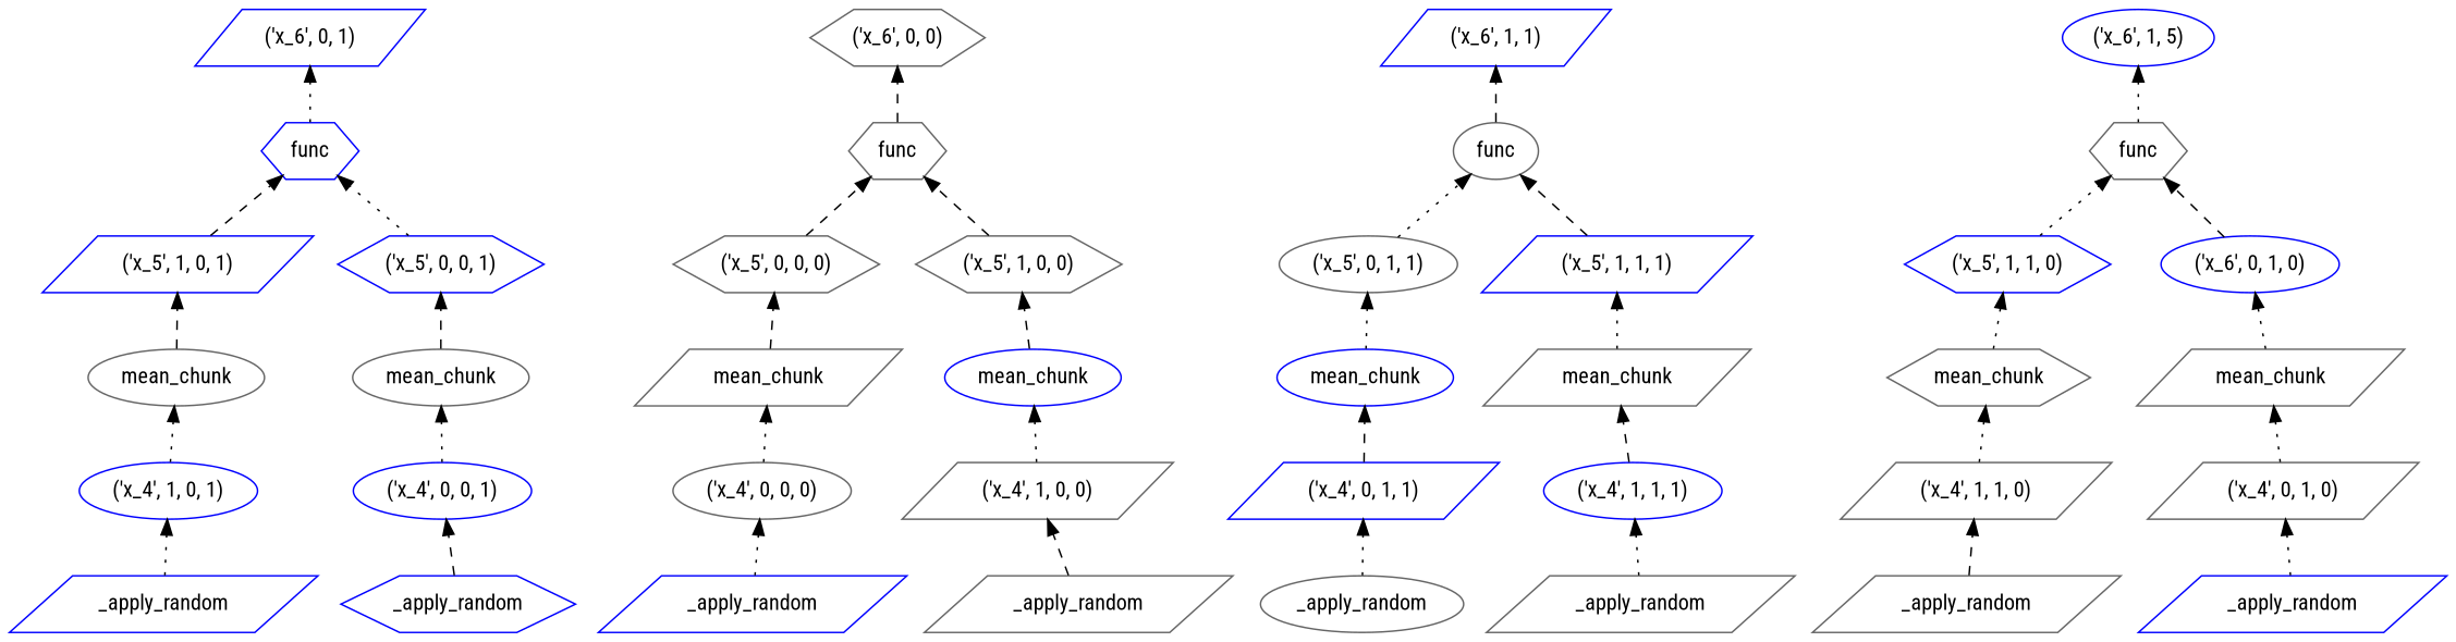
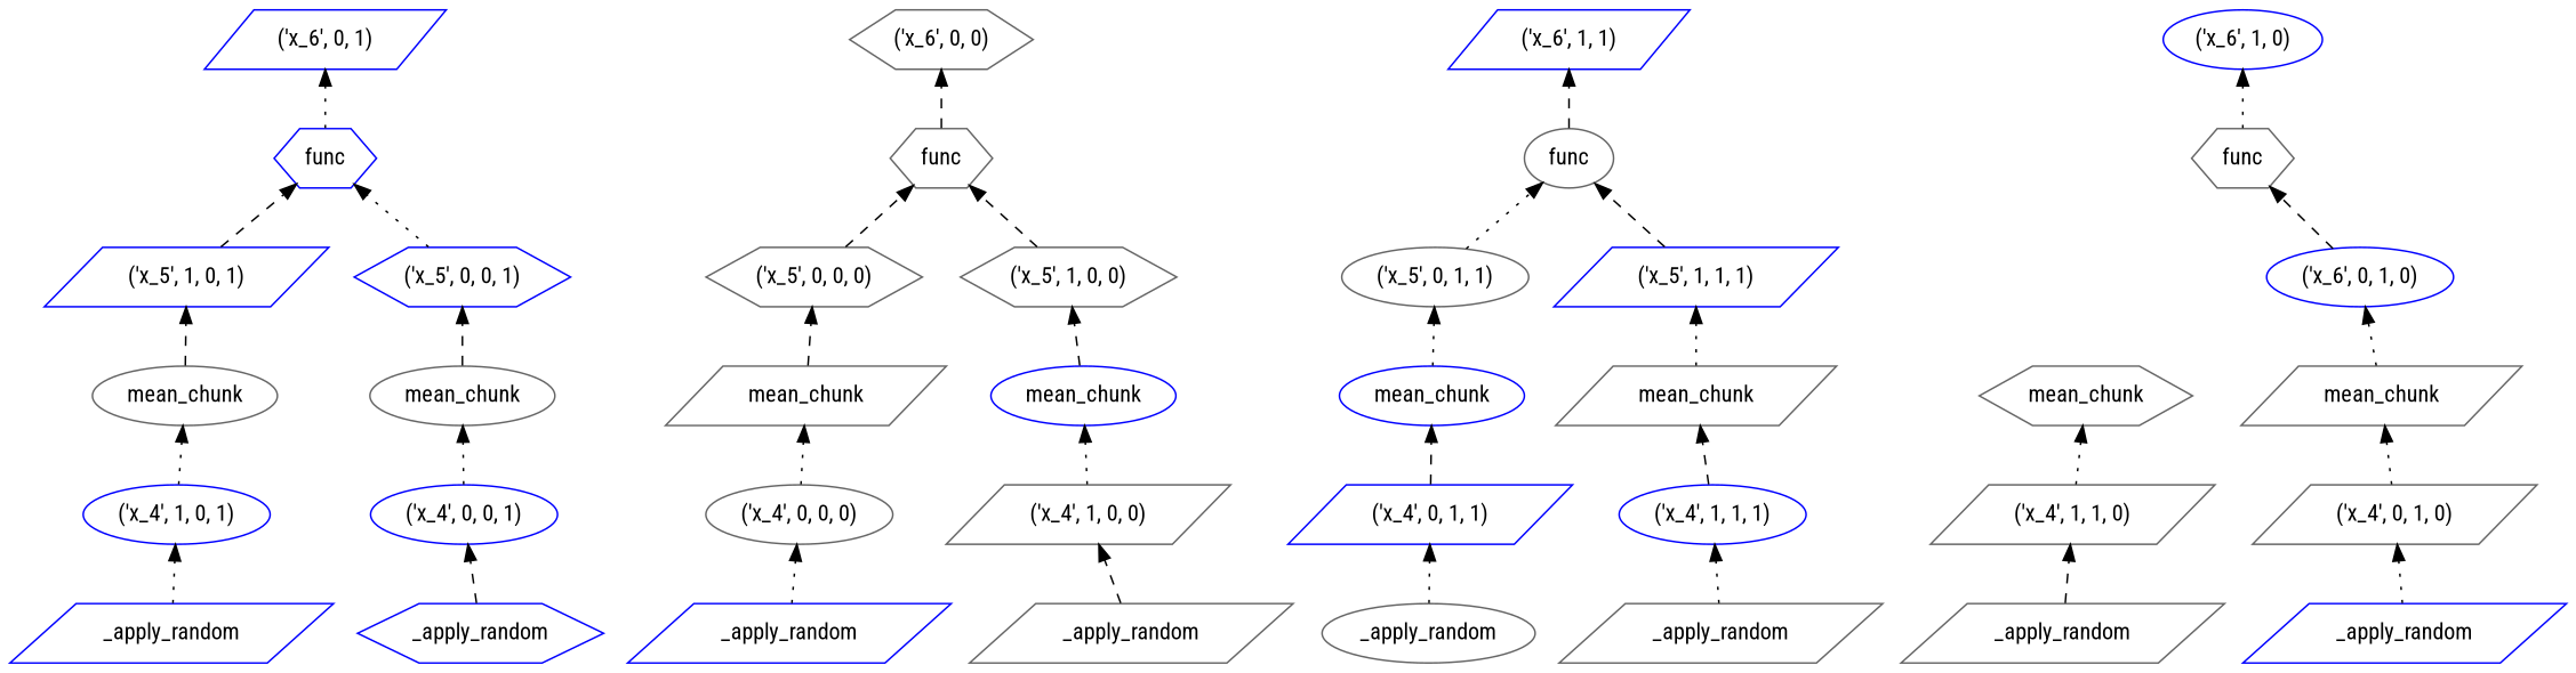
  strict digraph {
    fontname="Roboto Condensed"
    rankdir=BT
    node [color=gray40 fontname="Roboto Condensed" shape=parallelogram]
    edge [fontname="Roboto Condensed" style=dotted]
    n1 [color=blue label=_apply_random]
    n2 [color=blue label="('x_4', 1, 0, 1)" shape=ellipse]
    n3 [label=mean_chunk shape=ellipse]
    n4 [color=blue label=mean_chunk shape=ellipse]
    n5 [label="('x_5', 1, 0, 0)" shape=hexagon]
    n6 [label=func shape=hexagon]
    n7 [label=_apply_random shape=ellipse]
    n8 [color=blue label="('x_4', 0, 1, 1)"]
    n9 [color=blue label=mean_chunk shape=ellipse]
    "('x_6', 0, 0)" [shape=hexagon]
    n11 [color=blue label="('x_5', 1, 0, 1)"]
    n12 [color=blue label=func shape=hexagon]
    "('x_6', 0, 1)" [color=blue]
    n14 [label="('x_5', 0, 0, 0)" shape=hexagon]
    n15 [label=mean_chunk shape=ellipse]
    n16 [color=blue label="('x_5', 0, 0, 1)" shape=hexagon]
    n17 [color=blue label="('x_6', 0, 1, 0)" shape=ellipse]
    n18 [label=func shape=hexagon]
-   "('x_6', 1, 0)" [color=blue shape=ellipse label="('x_6', 1, 5)"]
+   "('x_6', 1, 0)" [color=blue shape=ellipse]
    n20 [color=blue label="('x_4', 0, 0, 1)" shape=ellipse]
    n21 [label="('x_4', 1, 0, 0)"]
    n22 [label="('x_4', 1, 1, 0)"]
    n23 [label=mean_chunk shape=hexagon]
-   n24 [color=blue label="('x_5', 1, 1, 0)" shape=hexagon]
    n25 [label=_apply_random]
    n26 [color=blue label="('x_4', 1, 1, 1)" shape=ellipse]
    n27 [label=mean_chunk]
    n28 [color=blue label="('x_5', 1, 1, 1)"]
    n29 [label=func shape=ellipse]
    "('x_6', 1, 1)" [color=blue]
    n31 [label=_apply_random]
    n32 [label="('x_4', 0, 1, 0)"]
    n33 [label=mean_chunk]
    n34 [label="('x_4', 0, 0, 0)" shape=ellipse]
    n35 [label=mean_chunk]
    n36 [color=blue label=_apply_random]
    n37 [label=_apply_random]
    n38 [color=blue label=_apply_random shape=hexagon]
    n39 [color=blue label=_apply_random]
    n40 [label="('x_5', 0, 1, 1)" shape=ellipse]
    n1 -> n2
    n2 -> n3
    n3 -> n11 [style=dashed]
    n4 -> n5 [style=dashed]
    n5 -> n6 [style=dashed]
    n6 -> "('x_6', 0, 0)" [style=dashed]
    n7 -> n8
    n8 -> n9 [style=dashed]
    n9 -> n40
    n11 -> n12 [style=dashed]
    n12 -> "('x_6', 0, 1)"
    n14 -> n6 [style=dashed]
    n15 -> n16 [style=dashed]
    n16 -> n12
    n17 -> n18 [style=dashed]
    n18 -> "('x_6', 1, 0)"
    n20 -> n15
    n21 -> n4
    n22 -> n23
-   n23 -> n24
-   n24 -> n18
    n25 -> n26
    n26 -> n27 [style=dashed]
    n27 -> n28
    n28 -> n29 [style=dashed]
    n29 -> "('x_6', 1, 1)" [style=dashed]
    n31 -> n22 [style=dashed]
    n32 -> n33
    n33 -> n17
    n34 -> n35
    n35 -> n14 [style=dashed]
    n36 -> n32
    n37 -> n21 [style=dashed]
    n38 -> n20 [style=dashed]
    n39 -> n34
    n40 -> n29
  }
